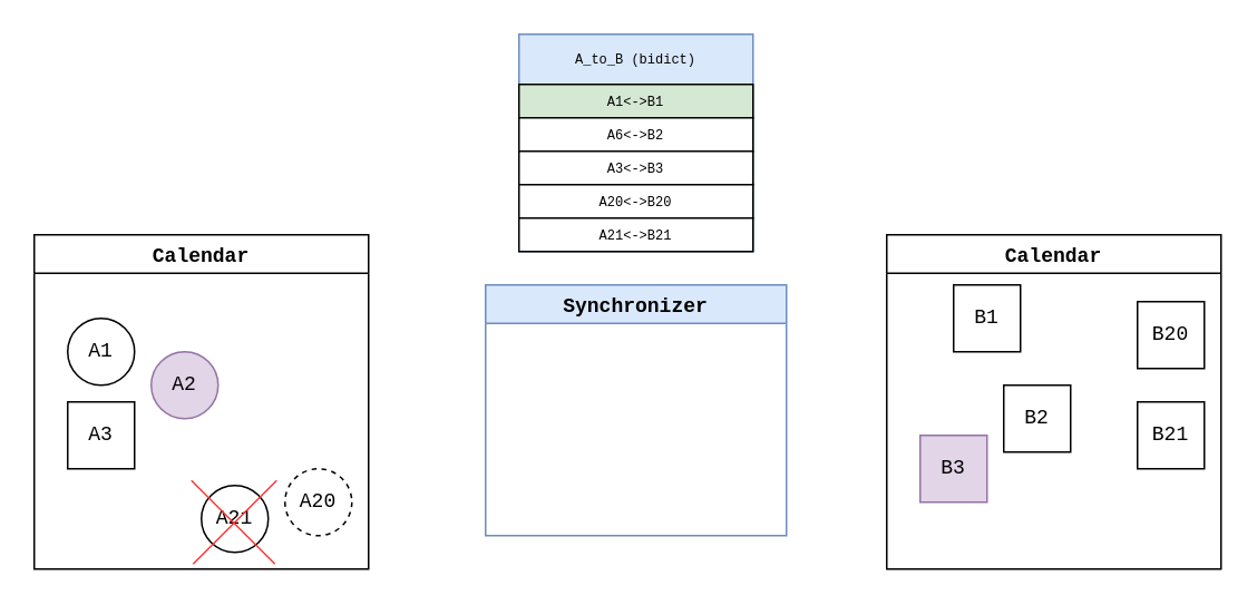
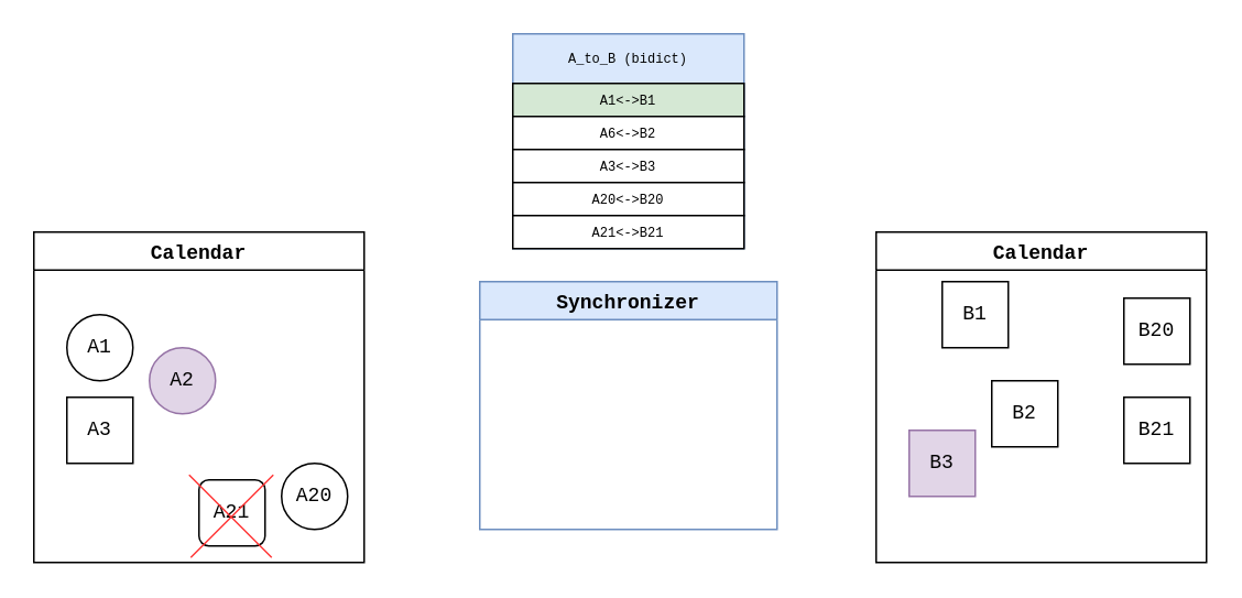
  <mxCell id="0" />
  <mxCell id="1" parent="0" />
  <mxCell id="2" value="Calendar" style="swimlane;fontFamily=Courier New;" parent="1" vertex="1"><mxGeometry x="20" y="140" width="200" height="200" as="geometry" /></mxCell>
  <mxCell id="3" value="A1" style="ellipse;whiteSpace=wrap;html=1;aspect=fixed;fontFamily=Courier New;" parent="2" vertex="1"><mxGeometry x="20" y="50" width="40" height="40" as="geometry" /></mxCell>
  <mxCell id="4" value="A3" style="whiteSpace=wrap;html=1;aspect=fixed;fontFamily=Courier New;rounded=0;" parent="2" vertex="1"><mxGeometry x="20" y="100" width="40" height="40" as="geometry" /></mxCell>
  <mxCell id="5" value="A2" style="ellipse;whiteSpace=wrap;html=1;aspect=fixed;fontFamily=Courier New;fillColor=#e1d5e7;strokeColor=#9673a6;" parent="2" vertex="1"><mxGeometry x="70" y="70" width="40" height="40" as="geometry" /></mxCell>
- <mxCell id="6" value="A20" style="ellipse;whiteSpace=wrap;html=1;aspect=fixed;fontFamily=Courier New;dashed=1;" parent="2" vertex="1"><mxGeometry x="150" y="140" width="40" height="40" as="geometry" /></mxCell>
- <mxCell id="7" value="A21" style="ellipse;whiteSpace=wrap;html=1;aspect=fixed;fontFamily=Courier New;" parent="2" vertex="1"><mxGeometry x="100" y="150" width="40" height="40" as="geometry" /></mxCell>
+ <mxCell id="6" value="A20" style="ellipse;whiteSpace=wrap;html=1;aspect=fixed;fontFamily=Courier New;" parent="2" vertex="1"><mxGeometry x="150" y="140" width="40" height="40" as="geometry" /></mxCell>
+ <mxCell id="7" value="A21" style="whiteSpace=wrap;html=1;aspect=fixed;fontFamily=Courier New;rounded=1;" parent="2" vertex="1"><mxGeometry x="100" y="150" width="40" height="40" as="geometry" /></mxCell>
  <mxCell id="8" value="Calendar" style="swimlane;fontFamily=Courier New;" parent="1" vertex="1"><mxGeometry x="530" y="140" width="200" height="200" as="geometry" /></mxCell>
  <mxCell id="9" value="B20" style="rectangle;whiteSpace=wrap;html=1;aspect=fixed;fontFamily=Courier New;" parent="8" vertex="1"><mxGeometry x="150" y="40" width="40" height="40" as="geometry" /></mxCell>
  <mxCell id="10" value="B21" style="rectangle;whiteSpace=wrap;html=1;aspect=fixed;fontFamily=Courier New;" parent="8" vertex="1"><mxGeometry x="150" y="100" width="40" height="40" as="geometry" /></mxCell>
  <mxCell id="11" value="B1" style="rectangle;whiteSpace=wrap;html=1;aspect=fixed;fontFamily=Courier New;" parent="8" vertex="1"><mxGeometry x="40" y="30" width="40" height="40" as="geometry" /></mxCell>
  <mxCell id="12" value="&lt;span style=&quot;font-weight: normal&quot;&gt;B2&lt;/span&gt;" style="rectangle;whiteSpace=wrap;html=1;aspect=fixed;fontFamily=Courier New;fontStyle=1;strokeColor=default;" parent="8" vertex="1"><mxGeometry x="70" y="90" width="40" height="40" as="geometry" /></mxCell>
  <mxCell id="13" value="B3" style="rectangle;whiteSpace=wrap;html=1;aspect=fixed;fontFamily=Courier New;fillColor=#e1d5e7;strokeColor=#9673a6;" parent="8" vertex="1"><mxGeometry x="20" y="120" width="40" height="40" as="geometry" /></mxCell>
  <mxCell id="14" value="Synchronizer" style="swimlane;fontFamily=Courier New;fillColor=#dae8fc;strokeColor=#6c8ebf;" parent="1" vertex="1"><mxGeometry x="290" y="170" width="180" height="150" as="geometry" /></mxCell>
  <mxCell id="15" value="A_to_B (bidict)" style="swimlane;fontStyle=0;childLayout=stackLayout;horizontal=1;startSize=30;horizontalStack=0;resizeParent=1;resizeParentMax=0;resizeLast=0;collapsible=1;marginBottom=0;fontFamily=Courier New;fillColor=#dae8fc;strokeColor=#6c8ebf;fontSize=8;" parent="1" vertex="1"><mxGeometry x="310" y="20" width="140" height="130" as="geometry" /></mxCell>
  <mxCell id="16" value="A1&amp;lt;-&amp;gt;B1" style="rounded=0;whiteSpace=wrap;html=1;fontFamily=Courier New;fontSize=8;fillColor=#d5e8d4;" parent="15" vertex="1"><mxGeometry y="30" width="140" height="20" as="geometry" /></mxCell>
  <mxCell id="17" value="A6&amp;lt;-&amp;gt;B2" style="rounded=0;whiteSpace=wrap;html=1;fontFamily=Courier New;fontSize=8;" parent="15" vertex="1"><mxGeometry y="50" width="140" height="20" as="geometry" /></mxCell>
  <mxCell id="18" value="A3&amp;lt;-&amp;gt;B3" style="rounded=0;whiteSpace=wrap;html=1;fontFamily=Courier New;fontSize=8;" parent="15" vertex="1"><mxGeometry y="70" width="140" height="20" as="geometry" /></mxCell>
  <mxCell id="19" value="A20&amp;lt;-&amp;gt;B20" style="rounded=0;whiteSpace=wrap;html=1;fontFamily=Courier New;fontSize=8;" parent="15" vertex="1"><mxGeometry y="90" width="140" height="20" as="geometry" /></mxCell>
  <mxCell id="20" value="A21&amp;lt;-&amp;gt;B21" style="rounded=0;whiteSpace=wrap;html=1;fontFamily=Courier New;fontSize=8;" parent="15" vertex="1"><mxGeometry y="110" width="140" height="20" as="geometry" /></mxCell>
  <mxCell id="21" value="" style="group;strokeColor=none;" parent="1" vertex="1" connectable="0"><mxGeometry x="114" y="287" width="51" height="50" as="geometry" /></mxCell>
  <mxCell id="22" value="" style="endArrow=none;html=1;rounded=0;fontSize=13;strokeColor=#FF3333;" parent="21" edge="1"><mxGeometry width="50" height="50" relative="1" as="geometry"><mxPoint x="1" y="50" as="sourcePoint" /><mxPoint x="51" as="targetPoint" /></mxGeometry></mxCell>
  <mxCell id="23" value="" style="endArrow=none;html=1;rounded=0;fontSize=13;strokeColor=#FF3333;" parent="21" edge="1"><mxGeometry width="50" height="50" relative="1" as="geometry"><mxPoint x="50" y="50" as="sourcePoint" /><mxPoint as="targetPoint" /></mxGeometry></mxCell>
